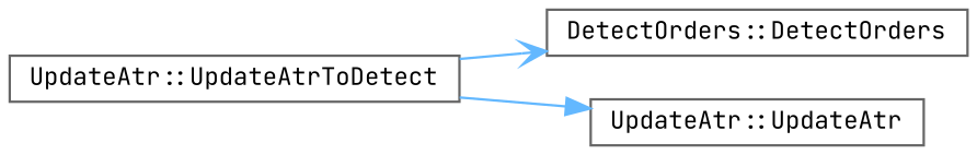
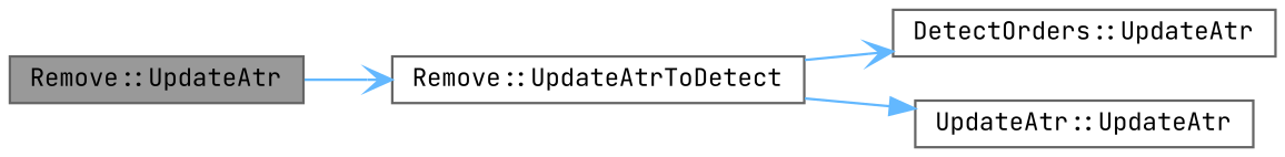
  digraph {
    fontname="JetBrains Mono"
    rankdir=LR
    node [color=grey40 fillcolor=white fontname="JetBrains Mono" fontsize=10 shape=box style=filled]
    edge [arrowhead=vee color=steelblue1 fontname="JetBrains Mono" fontsize=10 labelfontname=Helvetica labelfontsize=10 style=solid]
-   n2 [height=0.2 label="UpdateAtr::UpdateAtrToDetect" width=0.4]
-   n3 [height=0.2 label="DetectOrders::DetectOrders" width=0.4]
+   n1 [color=gray40 fillcolor=grey60 fontcolor=black height=0.2 label="Remove::UpdateAtr" width=0.4]
+   n2 [height=0.2 label="Remove::UpdateAtrToDetect" width=0.4]
+   n3 [height=0.2 label="DetectOrders::UpdateAtr" width=0.4]
    n4 [height=0.2 label="UpdateAtr::UpdateAtr" width=0.4]
+   n1 -> n2
    n2 -> n3
    n2 -> n4 [arrowhead=normal]
  }
